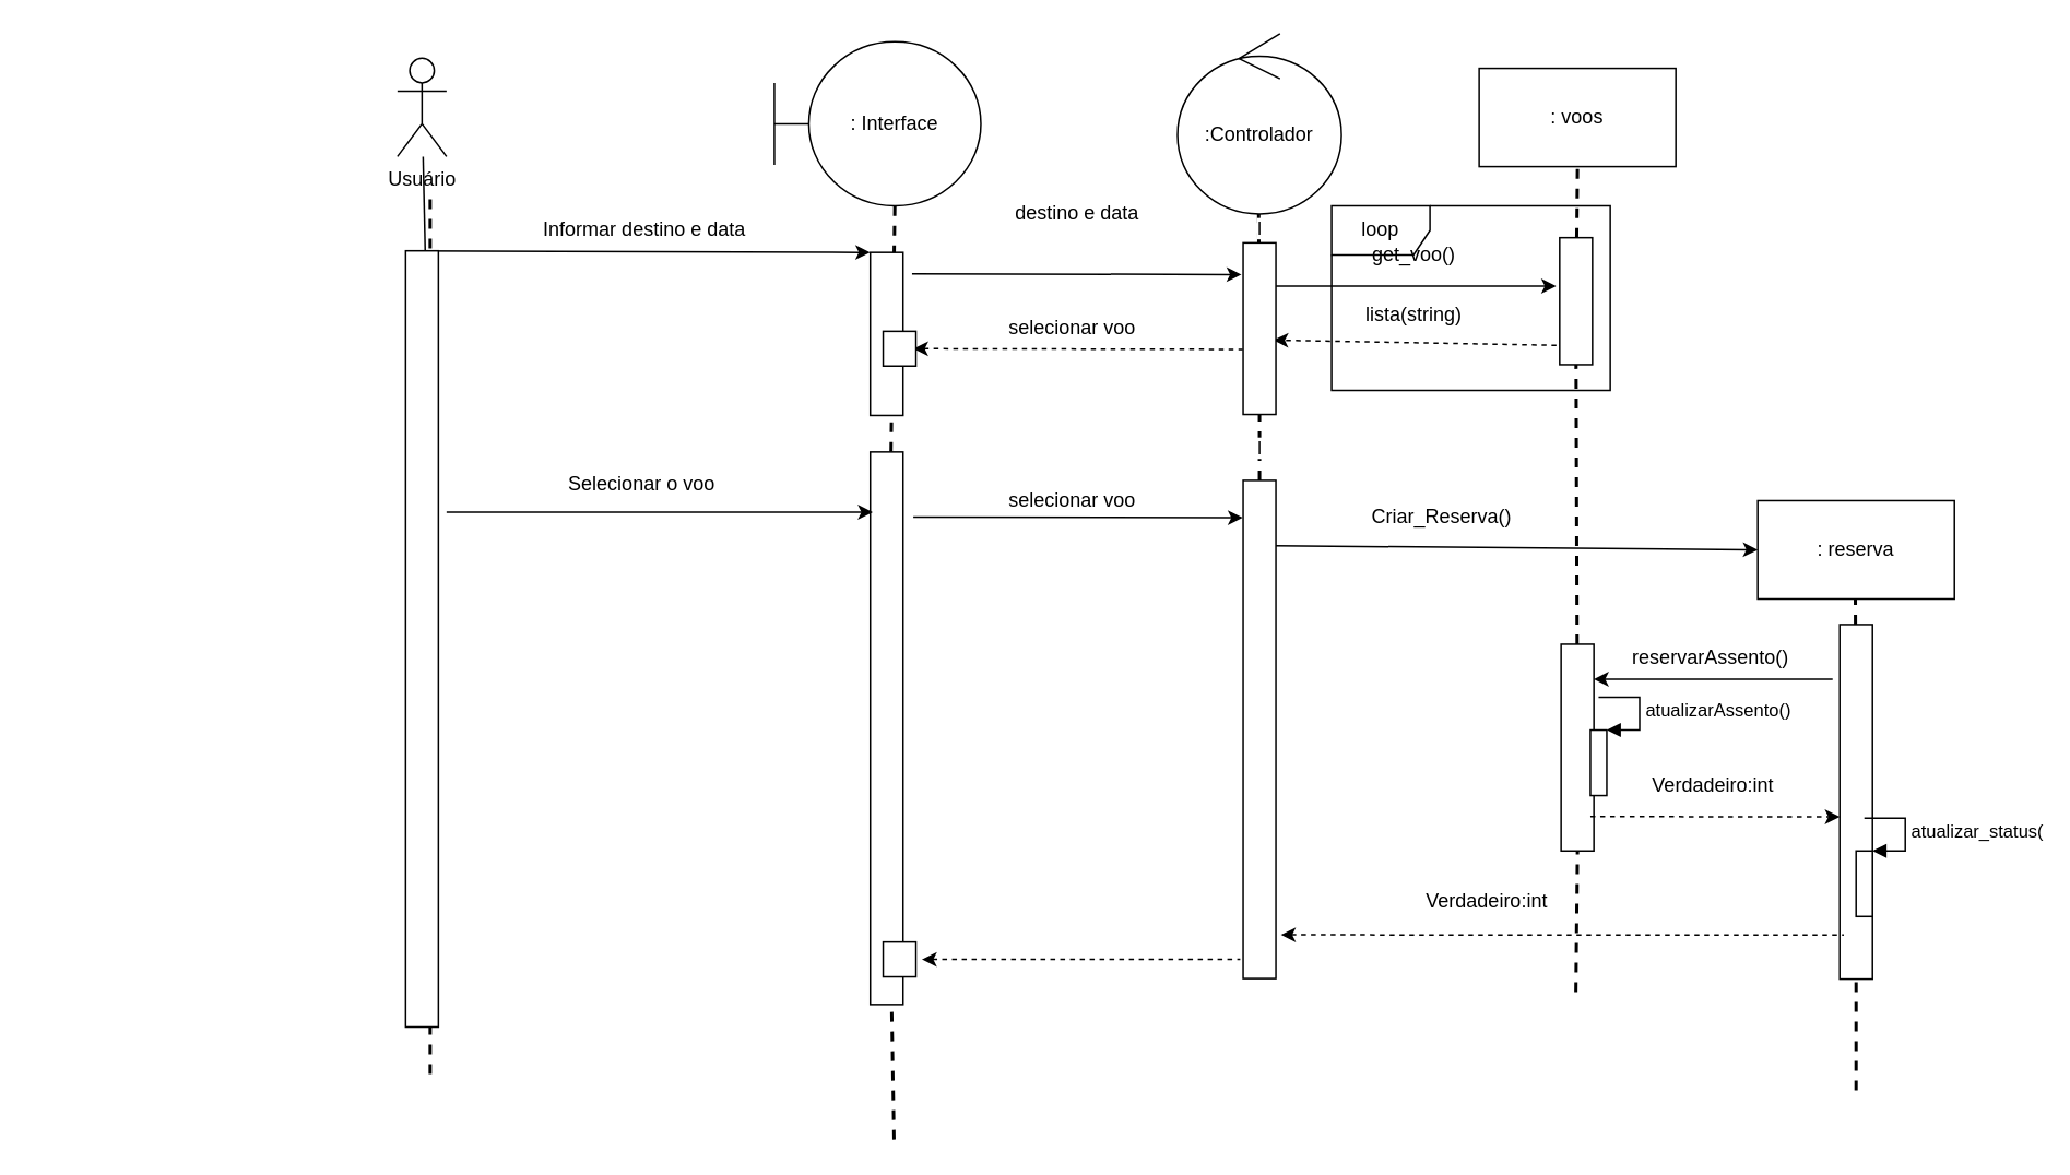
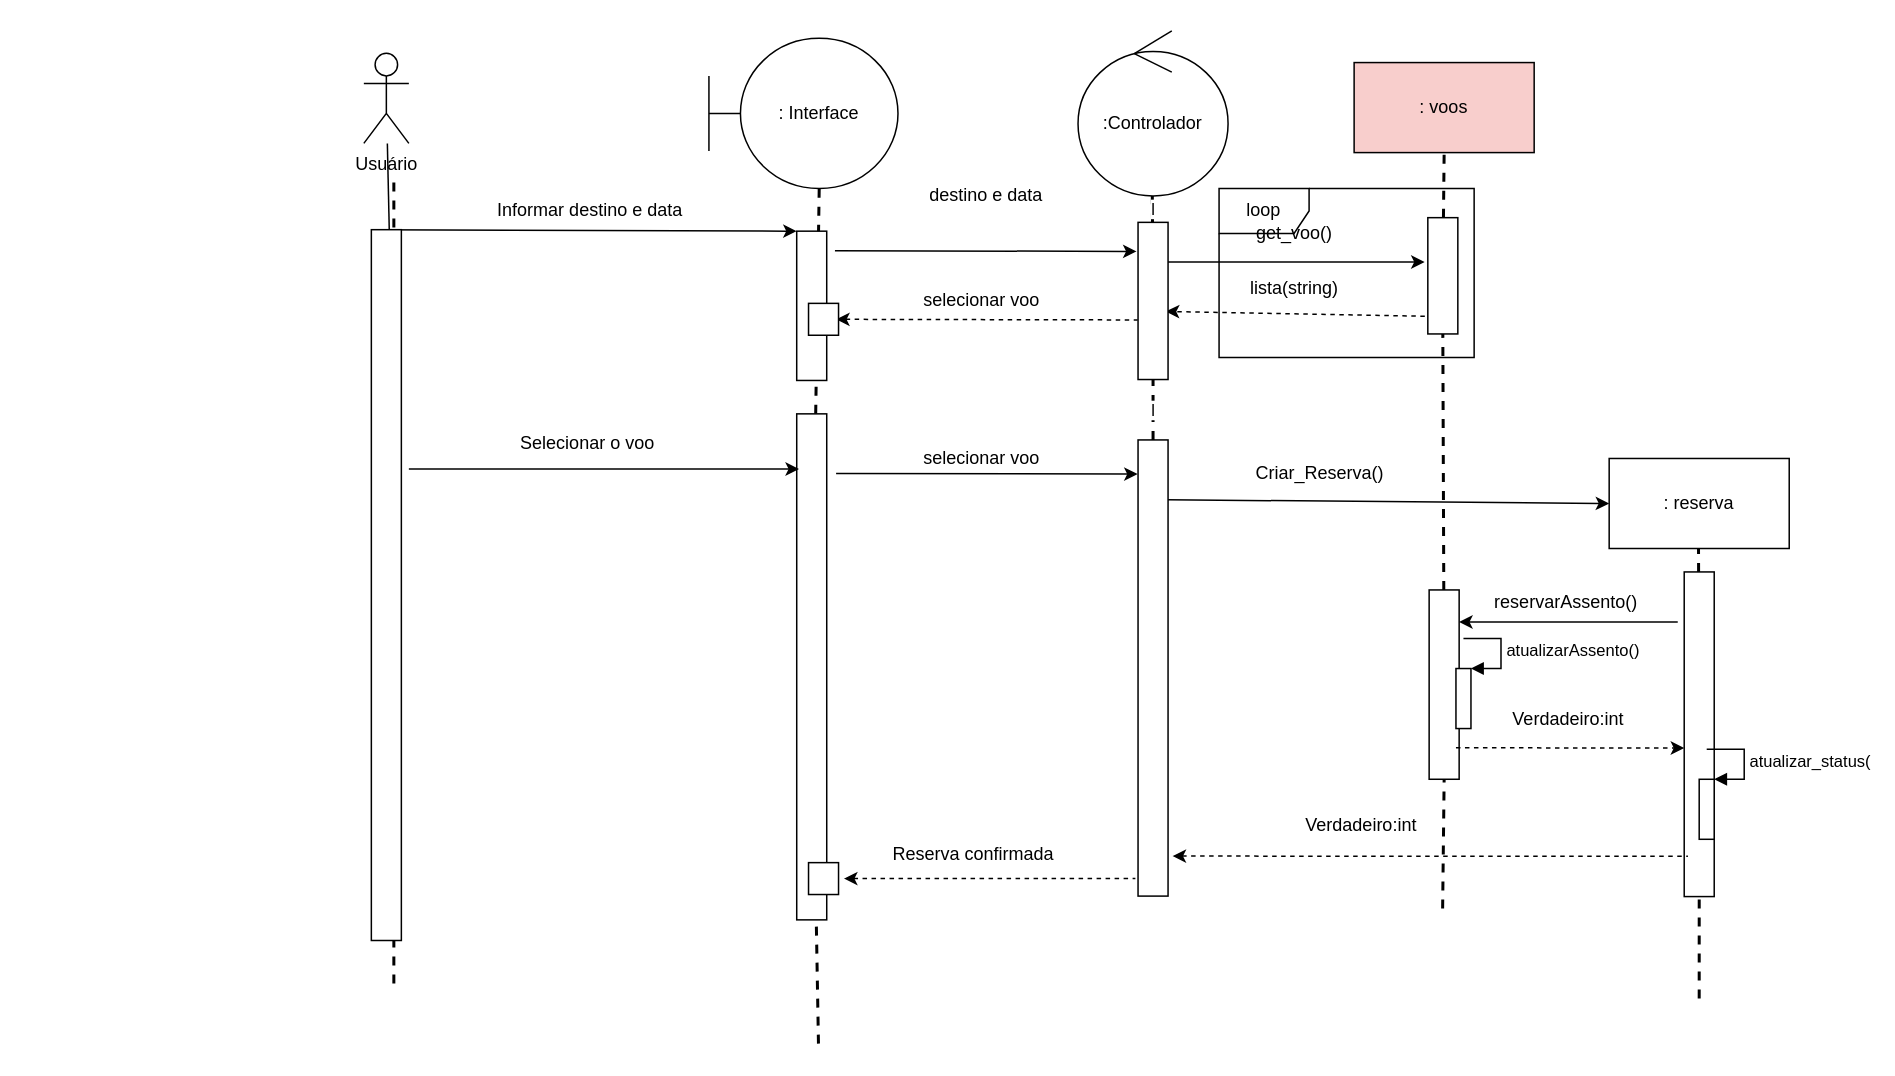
  <mxCell id="0" />
  <mxCell id="1" parent="0" />
  <mxCell id="2" value="loop" style="shape=umlFrame;whiteSpace=wrap;html=1;" vertex="1" parent="1"><mxGeometry x="812" y="125" width="170" height="112.75" as="geometry" /></mxCell>
  <mxCell id="3" value="l" style="endArrow=none;dashed=1;html=1;strokeWidth=2;" parent="1" edge="1" source="43"><mxGeometry width="50" height="50" relative="1" as="geometry"><mxPoint x="767.5" y="580" as="sourcePoint" /><mxPoint x="767.5" y="130" as="targetPoint" /></mxGeometry></mxCell>
  <mxCell id="4" value="" style="endArrow=none;dashed=1;html=1;strokeWidth=2;" parent="1" edge="1" source="25"><mxGeometry width="50" height="50" relative="1" as="geometry"><mxPoint x="545.5" y="575" as="sourcePoint" /><mxPoint x="545.5" y="125" as="targetPoint" /></mxGeometry></mxCell>
  <mxCell id="5" value="Usuário" style="shape=umlActor;verticalLabelPosition=bottom;verticalAlign=top;html=1;" parent="1" vertex="1"><mxGeometry x="242" y="35" width="30" height="60" as="geometry" /></mxCell>
  <mxCell id="6" value=": Interface" style="shape=umlBoundary;whiteSpace=wrap;html=1;" parent="1" vertex="1"><mxGeometry x="472" y="25" width="126" height="100" as="geometry" /></mxCell>
  <mxCell id="7" value=":Controlador" style="ellipse;shape=umlControl;whiteSpace=wrap;html=1;" parent="1" vertex="1"><mxGeometry x="718" y="20" width="100" height="110" as="geometry" /></mxCell>
  <mxCell id="8" value="" style="endArrow=classic;html=1;exitX=0;exitY=1;exitDx=0;exitDy=0;entryX=0;entryY=1;entryDx=0;entryDy=0;" parent="1" source="19" target="10" edge="1"><mxGeometry width="50" height="50" relative="1" as="geometry"><mxPoint x="272" y="145" as="sourcePoint" /><mxPoint x="572" y="155" as="targetPoint" /></mxGeometry></mxCell>
  <mxCell id="9" value="" style="endArrow=none;html=1;" parent="1" target="5" edge="1"><mxGeometry width="50" height="50" relative="1" as="geometry"><mxPoint x="259" y="155" as="sourcePoint" /><mxPoint x="222" y="125" as="targetPoint" /></mxGeometry></mxCell>
  <mxCell id="10" value="" style="rounded=0;whiteSpace=wrap;html=1;rotation=90;" parent="1" vertex="1"><mxGeometry x="490.75" y="193.25" width="99.5" height="20" as="geometry" /></mxCell>
  <mxCell id="11" value="Informar destino e data" style="text;html=1;strokeColor=none;fillColor=none;align=center;verticalAlign=middle;whiteSpace=wrap;rounded=0;" parent="1" vertex="1"><mxGeometry x="298" y="130" width="190" height="20" as="geometry" /></mxCell>
  <mxCell id="12" value="" style="endArrow=classic;html=1;exitX=0;exitY=1;exitDx=0;exitDy=0;" parent="1" edge="1"><mxGeometry width="50" height="50" relative="1" as="geometry"><mxPoint x="556" y="166.5" as="sourcePoint" /><mxPoint x="757" y="167" as="targetPoint" /></mxGeometry></mxCell>
  <mxCell id="13" value="destino e data" style="text;html=1;strokeColor=none;fillColor=none;align=center;verticalAlign=middle;whiteSpace=wrap;rounded=0;" parent="1" vertex="1"><mxGeometry x="612.25" y="120" width="90" height="20" as="geometry" /></mxCell>
  <mxCell id="14" value="" style="endArrow=classic;html=1;entryX=0.381;entryY=1.107;entryDx=0;entryDy=0;entryPerimeter=0;" parent="1" edge="1" target="39"><mxGeometry width="50" height="50" relative="1" as="geometry"><mxPoint x="778" y="174" as="sourcePoint" /><mxPoint x="932" y="174" as="targetPoint" /></mxGeometry></mxCell>
  <mxCell id="15" value="get_voo()" style="text;html=1;strokeColor=none;fillColor=none;align=center;verticalAlign=middle;whiteSpace=wrap;rounded=0;" parent="1" vertex="1"><mxGeometry x="800.76" y="145" width="122.5" height="20" as="geometry" /></mxCell>
  <mxCell id="16" value="" style="endArrow=classic;html=1;exitX=0.848;exitY=1.1;exitDx=0;exitDy=0;dashed=1;exitPerimeter=0;" parent="1" edge="1" source="39"><mxGeometry width="50" height="50" relative="1" as="geometry"><mxPoint x="949.5" y="207.25" as="sourcePoint" /><mxPoint x="776.5" y="207" as="targetPoint" /></mxGeometry></mxCell>
  <mxCell id="17" value="lista(string)" style="text;html=1;strokeColor=none;fillColor=none;align=center;verticalAlign=middle;whiteSpace=wrap;rounded=0;" parent="1" vertex="1"><mxGeometry x="800.75" y="182.25" width="122.5" height="20" as="geometry" /></mxCell>
  <mxCell id="18" value="" style="endArrow=none;dashed=1;html=1;strokeWidth=2;" parent="1" edge="1"><mxGeometry width="50" height="50" relative="1" as="geometry"><mxPoint x="262" y="655" as="sourcePoint" /><mxPoint x="262" y="115" as="targetPoint" /></mxGeometry></mxCell>
  <mxCell id="19" value="" style="rounded=0;whiteSpace=wrap;html=1;rotation=90;" parent="1" vertex="1"><mxGeometry x="20.13" y="379.38" width="473.75" height="20" as="geometry" /></mxCell>
  <mxCell id="20" value="" style="endArrow=none;dashed=1;html=1;strokeWidth=2;entryX=0.5;entryY=1;entryDx=0;entryDy=0;" parent="1" source="39" target="21" edge="1"><mxGeometry width="50" height="50" relative="1" as="geometry"><mxPoint x="961.51" y="551.13" as="sourcePoint" /><mxPoint x="962.01" y="271.13" as="targetPoint" /></mxGeometry></mxCell>
- <mxCell id="21" value=": voos" style="rounded=0;whiteSpace=wrap;html=1;" parent="1" vertex="1"><mxGeometry x="902.01" y="41.13" width="120" height="60" as="geometry" /></mxCell>
+ <mxCell id="21" value=": voos" style="rounded=0;whiteSpace=wrap;html=1;fillColor=#f8cecc;" parent="1" vertex="1"><mxGeometry x="902.01" y="41.13" width="120" height="60" as="geometry" /></mxCell>
  <mxCell id="22" value="" style="endArrow=none;dashed=1;html=1;strokeWidth=2;entryX=1;entryY=0.5;entryDx=0;entryDy=0;" parent="1" edge="1" source="41"><mxGeometry width="50" height="50" relative="1" as="geometry"><mxPoint x="1132" y="665" as="sourcePoint" /><mxPoint x="1131.51" y="355" as="targetPoint" /></mxGeometry></mxCell>
  <mxCell id="23" value="" style="endArrow=none;html=1;exitX=0;exitY=1;exitDx=0;exitDy=0;entryX=0.069;entryY=1.05;entryDx=0;entryDy=0;entryPerimeter=0;dashed=1;startArrow=classic;startFill=1;endFill=0;" edge="1" parent="1"><mxGeometry width="50" height="50" relative="1" as="geometry"><mxPoint x="556.75" y="212.25" as="sourcePoint" /><mxPoint x="757.75" y="212.674" as="targetPoint" /></mxGeometry></mxCell>
  <mxCell id="24" value="selecionar voo" style="text;html=1;strokeColor=none;fillColor=none;align=center;verticalAlign=middle;whiteSpace=wrap;rounded=0;" vertex="1" parent="1"><mxGeometry x="609" y="190" width="90" height="20" as="geometry" /></mxCell>
  <mxCell id="25" value="" style="rounded=0;whiteSpace=wrap;html=1;rotation=90;" vertex="1" parent="1"><mxGeometry x="371.89" y="433.88" width="337.25" height="20" as="geometry" /></mxCell>
  <mxCell id="26" value="" style="endArrow=none;dashed=1;html=1;strokeWidth=2;" edge="1" parent="1" target="25"><mxGeometry width="50" height="50" relative="1" as="geometry"><mxPoint x="545" y="695" as="sourcePoint" /><mxPoint x="545.5" y="125" as="targetPoint" /></mxGeometry></mxCell>
  <mxCell id="27" value="" style="endArrow=classic;html=1;" edge="1" parent="1"><mxGeometry width="50" height="50" relative="1" as="geometry"><mxPoint x="272" y="312" as="sourcePoint" /><mxPoint x="532" y="312" as="targetPoint" /></mxGeometry></mxCell>
  <mxCell id="28" value="Selecionar o voo&amp;nbsp;" style="text;html=1;strokeColor=none;fillColor=none;align=center;verticalAlign=middle;whiteSpace=wrap;rounded=0;" vertex="1" parent="1"><mxGeometry x="298" y="285" width="190" height="20" as="geometry" /></mxCell>
  <mxCell id="29" value="" style="endArrow=classic;html=1;exitX=0;exitY=1;exitDx=0;exitDy=0;entryX=0.069;entryY=1.05;entryDx=0;entryDy=0;entryPerimeter=0;" edge="1" parent="1"><mxGeometry width="50" height="50" relative="1" as="geometry"><mxPoint x="556.75" y="315" as="sourcePoint" /><mxPoint x="757.75" y="315.424" as="targetPoint" /></mxGeometry></mxCell>
  <mxCell id="30" value="selecionar voo" style="text;html=1;strokeColor=none;fillColor=none;align=center;verticalAlign=middle;whiteSpace=wrap;rounded=0;" vertex="1" parent="1"><mxGeometry x="559" y="295" width="190" height="20" as="geometry" /></mxCell>
  <mxCell id="31" value="" style="endArrow=classic;html=1;entryX=0;entryY=0.5;entryDx=0;entryDy=0;" edge="1" parent="1" target="38"><mxGeometry width="50" height="50" relative="1" as="geometry"><mxPoint x="777" y="332.5" as="sourcePoint" /><mxPoint x="947" y="332" as="targetPoint" /></mxGeometry></mxCell>
  <mxCell id="32" value="Criar_Reserva()" style="text;html=1;strokeColor=none;fillColor=none;align=center;verticalAlign=middle;whiteSpace=wrap;rounded=0;" vertex="1" parent="1"><mxGeometry x="818" y="305" width="122.5" height="20" as="geometry" /></mxCell>
  <mxCell id="33" value="" style="rounded=0;whiteSpace=wrap;html=1;rotation=90;" vertex="1" parent="1"><mxGeometry x="615.99" y="434.65" width="304.03" height="20" as="geometry" /></mxCell>
  <mxCell id="34" value="reservarAssento()" style="text;html=1;strokeColor=none;fillColor=none;align=center;verticalAlign=middle;whiteSpace=wrap;rounded=0;" vertex="1" parent="1"><mxGeometry x="982" y="390.81" width="122.5" height="20" as="geometry" /></mxCell>
+ <mxCell id="35" value="Reserva confirmada" style="text;html=1;strokeColor=none;fillColor=none;align=center;verticalAlign=middle;whiteSpace=wrap;rounded=0;" vertex="1" parent="1"><mxGeometry x="586.64" y="558.81" width="122.5" height="20" as="geometry" /></mxCell>
  <mxCell id="36" value="" style="endArrow=none;html=1;dashed=1;startArrow=classic;startFill=1;endFill=0;" edge="1" parent="1"><mxGeometry width="50" height="50" relative="1" as="geometry"><mxPoint x="562" y="585" as="sourcePoint" /><mxPoint x="756.22" y="585" as="targetPoint" /></mxGeometry></mxCell>
  <mxCell id="37" value="" style="rounded=0;whiteSpace=wrap;html=1;rotation=90;" vertex="1" parent="1"><mxGeometry x="537.75" y="202.25" width="21.25" height="20" as="geometry" /></mxCell>
  <mxCell id="38" value=": reserva" style="rounded=0;whiteSpace=wrap;html=1;" parent="1" vertex="1"><mxGeometry x="1072" y="305" width="120" height="60" as="geometry" /></mxCell>
  <mxCell id="39" value="" style="rounded=0;whiteSpace=wrap;html=1;rotation=90;" vertex="1" parent="1"><mxGeometry x="922.38" y="173.25" width="77.5" height="20" as="geometry" /></mxCell>
  <mxCell id="40" value="" style="endArrow=none;dashed=1;html=1;strokeWidth=2;entryX=1;entryY=0.5;entryDx=0;entryDy=0;" edge="1" parent="1" source="45" target="39"><mxGeometry width="50" height="50" relative="1" as="geometry"><mxPoint x="961" y="605" as="sourcePoint" /><mxPoint x="962.01" y="101.13" as="targetPoint" /></mxGeometry></mxCell>
  <mxCell id="41" value="" style="rounded=0;whiteSpace=wrap;html=1;rotation=90;" vertex="1" parent="1"><mxGeometry x="1023.82" y="478.81" width="216.37" height="20" as="geometry" /></mxCell>
  <mxCell id="42" value="" style="endArrow=none;dashed=1;html=1;strokeWidth=2;entryX=1;entryY=0.5;entryDx=0;entryDy=0;" edge="1" parent="1" target="41"><mxGeometry width="50" height="50" relative="1" as="geometry"><mxPoint x="1132" y="665" as="sourcePoint" /><mxPoint x="1131.51" y="355" as="targetPoint" /></mxGeometry></mxCell>
  <mxCell id="43" value="" style="rounded=0;whiteSpace=wrap;html=1;rotation=90;" parent="1" vertex="1"><mxGeometry x="715.63" y="190" width="104.75" height="20" as="geometry" /></mxCell>
  <mxCell id="44" value="l" style="endArrow=none;dashed=1;html=1;strokeWidth=2;" edge="1" parent="1" source="33" target="43"><mxGeometry width="50" height="50" relative="1" as="geometry"><mxPoint x="767.803" y="292.625" as="sourcePoint" /><mxPoint x="767.5" y="130" as="targetPoint" /></mxGeometry></mxCell>
  <mxCell id="45" value="" style="rounded=0;whiteSpace=wrap;html=1;rotation=90;" vertex="1" parent="1"><mxGeometry x="898.92" y="445.71" width="126.18" height="20" as="geometry" /></mxCell>
  <mxCell id="46" value="" style="endArrow=none;dashed=1;html=1;strokeWidth=2;entryX=1;entryY=0.5;entryDx=0;entryDy=0;" edge="1" parent="1" target="45"><mxGeometry width="50" height="50" relative="1" as="geometry"><mxPoint x="961" y="605" as="sourcePoint" /><mxPoint x="961.13" y="222" as="targetPoint" /></mxGeometry></mxCell>
  <mxCell id="47" value="" style="endArrow=none;html=1;startArrow=classic;startFill=1;endFill=0;" edge="1" parent="1"><mxGeometry width="50" height="50" relative="1" as="geometry"><mxPoint x="972" y="414" as="sourcePoint" /><mxPoint x="1117.7" y="414" as="targetPoint" /></mxGeometry></mxCell>
  <mxCell id="48" value="" style="rounded=0;whiteSpace=wrap;html=1;rotation=90;" vertex="1" parent="1"><mxGeometry x="537.75" y="575" width="21.25" height="20" as="geometry" /></mxCell>
  <mxCell id="49" value="" style="html=1;points=[];perimeter=orthogonalPerimeter;" vertex="1" parent="1"><mxGeometry x="969.88" y="445" width="10" height="40" as="geometry" /></mxCell>
  <mxCell id="50" value="atualizarAssento()" style="edgeStyle=orthogonalEdgeStyle;html=1;align=left;spacingLeft=2;endArrow=block;rounded=0;entryX=1;entryY=0;" edge="1" target="49" parent="1"><mxGeometry relative="1" as="geometry"><mxPoint x="974.88" y="425" as="sourcePoint" /><Array as="points"><mxPoint x="999.88" y="425" /></Array></mxGeometry></mxCell>
  <mxCell id="51" value="Verdadeiro:int" style="text;html=1;strokeColor=none;fillColor=none;align=center;verticalAlign=middle;whiteSpace=wrap;rounded=0;" vertex="1" parent="1"><mxGeometry x="999.88" y="468.81" width="90" height="20" as="geometry" /></mxCell>
  <mxCell id="52" value="" style="endArrow=classic;html=1;dashed=1;" edge="1" parent="1"><mxGeometry width="50" height="50" relative="1" as="geometry"><mxPoint x="969.88" y="497.81" as="sourcePoint" /><mxPoint x="1122" y="498" as="targetPoint" /></mxGeometry></mxCell>
  <mxCell id="53" value="" style="endArrow=none;html=1;dashed=1;startArrow=classic;startFill=1;endFill=0;" edge="1" parent="1"><mxGeometry width="50" height="50" relative="1" as="geometry"><mxPoint x="781" y="570" as="sourcePoint" /><mxPoint x="1124.49" y="570.19" as="targetPoint" /></mxGeometry></mxCell>
  <mxCell id="54" value="Verdadeiro:int" style="text;html=1;strokeColor=none;fillColor=none;align=center;verticalAlign=middle;whiteSpace=wrap;rounded=0;" vertex="1" parent="1"><mxGeometry x="862" y="540" width="90" height="20" as="geometry" /></mxCell>
  <mxCell id="55" value="" style="html=1;points=[];perimeter=orthogonalPerimeter;" vertex="1" parent="1"><mxGeometry x="1132" y="518.81" width="10" height="40" as="geometry" /></mxCell>
  <mxCell id="56" value="atualizar_status(" style="edgeStyle=orthogonalEdgeStyle;html=1;align=left;spacingLeft=2;endArrow=block;rounded=0;entryX=1;entryY=0;" edge="1" target="55" parent="1"><mxGeometry relative="1" as="geometry"><mxPoint x="1137" y="498.81" as="sourcePoint" /><Array as="points"><mxPoint x="1162" y="498.81" /></Array></mxGeometry></mxCell>
